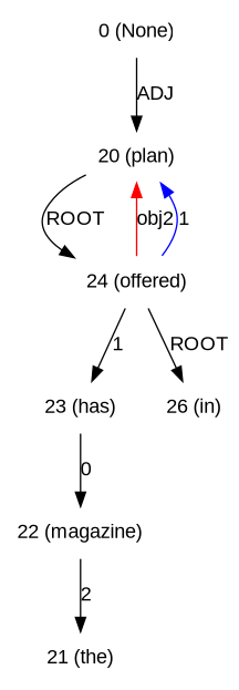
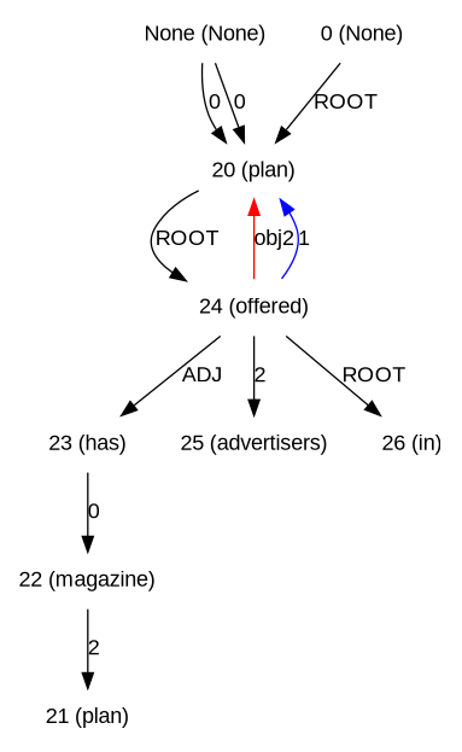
  digraph {
    fontname="Liberation Sans"
    node [fontname="Liberation Sans" shape=plaintext]
    edge [dir=forward fontname="Liberation Sans"]
+   n1 [label="None (None)"]
    n2 [label="20 (plan)"]
    n3 [label="24 (offered)"]
    n4 [label="23 (has)"]
+   n5 [label="25 (advertisers)"]
    n6 [label="26 (in)"]
    n7 [label="0 (None)"]
    n8 [label="22 (magazine)"]
-   n9 [label="21 (the)"]
+   n9 [label="21 (plan)"]
+   n1 -> n2 [label=0]
+   n1 -> n2 [label=0]
    n2 -> n3 [label=ROOT]
    n3 -> n2 [color=red label=obj2]
    n3 -> n2 [color=blue label=1]
-   n3 -> n4 [label=1]
+   n3 -> n4 [label=ADJ]
+   n3 -> n5 [label=2]
    n3 -> n6 [label=ROOT]
    n4 -> n8 [label=0]
-   n7 -> n2 [label=ADJ]
+   n7 -> n2 [label=ROOT]
    n8 -> n9 [label=2]
  }
